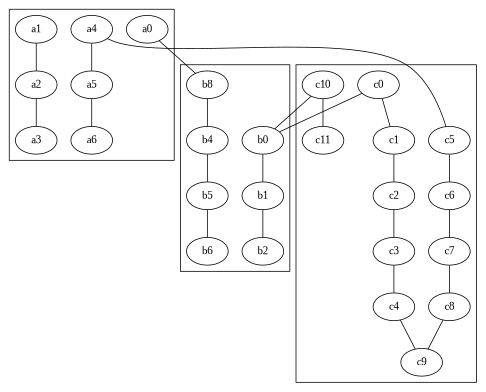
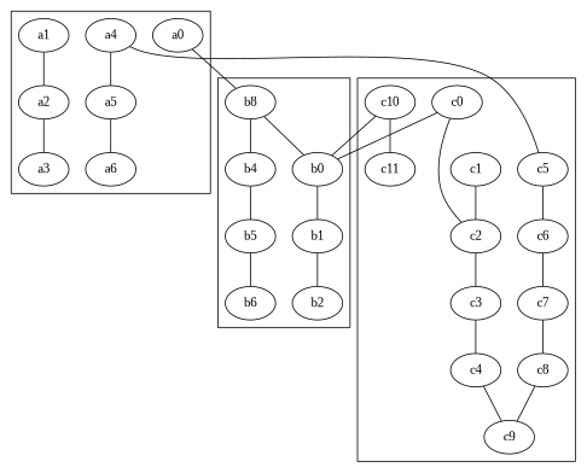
  graph {
    fontname="Liberation Serif"
    node [fontname="Liberation Serif"]
    edge [fontname="Liberation Serif"]
    a0
    a1
    a2
    a3
    a4
    a5
    a6
    b0
    b1
    b2
    n11 [label=b8]
    b4
    b5
    b6
    c0
    c1
    c2
    c3
    c4
    c9
    c5
    c6
    c7
    c8
    c10
    c11
    subgraph cluster_1 {
      a0
      a1
      a2
      a3
      a4
      a5
      a6
    }
    subgraph cluster_2 {
      b0
      b1
      b2
      n11
      b4
      b5
      b6
    }
    subgraph cluster_3 {
      c0
      c1
      c2
      c3
      c4
      c9
      c5
      c6
      c7
      c8
      c10
      c11
    }
    a0 -- n11
    a1 -- a2
    a2 -- a3
    a4 -- a5
    a4 -- c5
    a5 -- a6
    b0 -- b1
    b0 -- c0
    b1 -- b2
+   n11 -- b0
    n11 -- b4
    b4 -- b5
    b5 -- b6
-   c0 -- c1
+   c0 -- c2
    c1 -- c2
    c2 -- c3
    c3 -- c4
    c4 -- c9
    c5 -- c6
    c6 -- c7
    c7 -- c8
    c8 -- c9
    c10 -- b0
    c10 -- c11
  }
